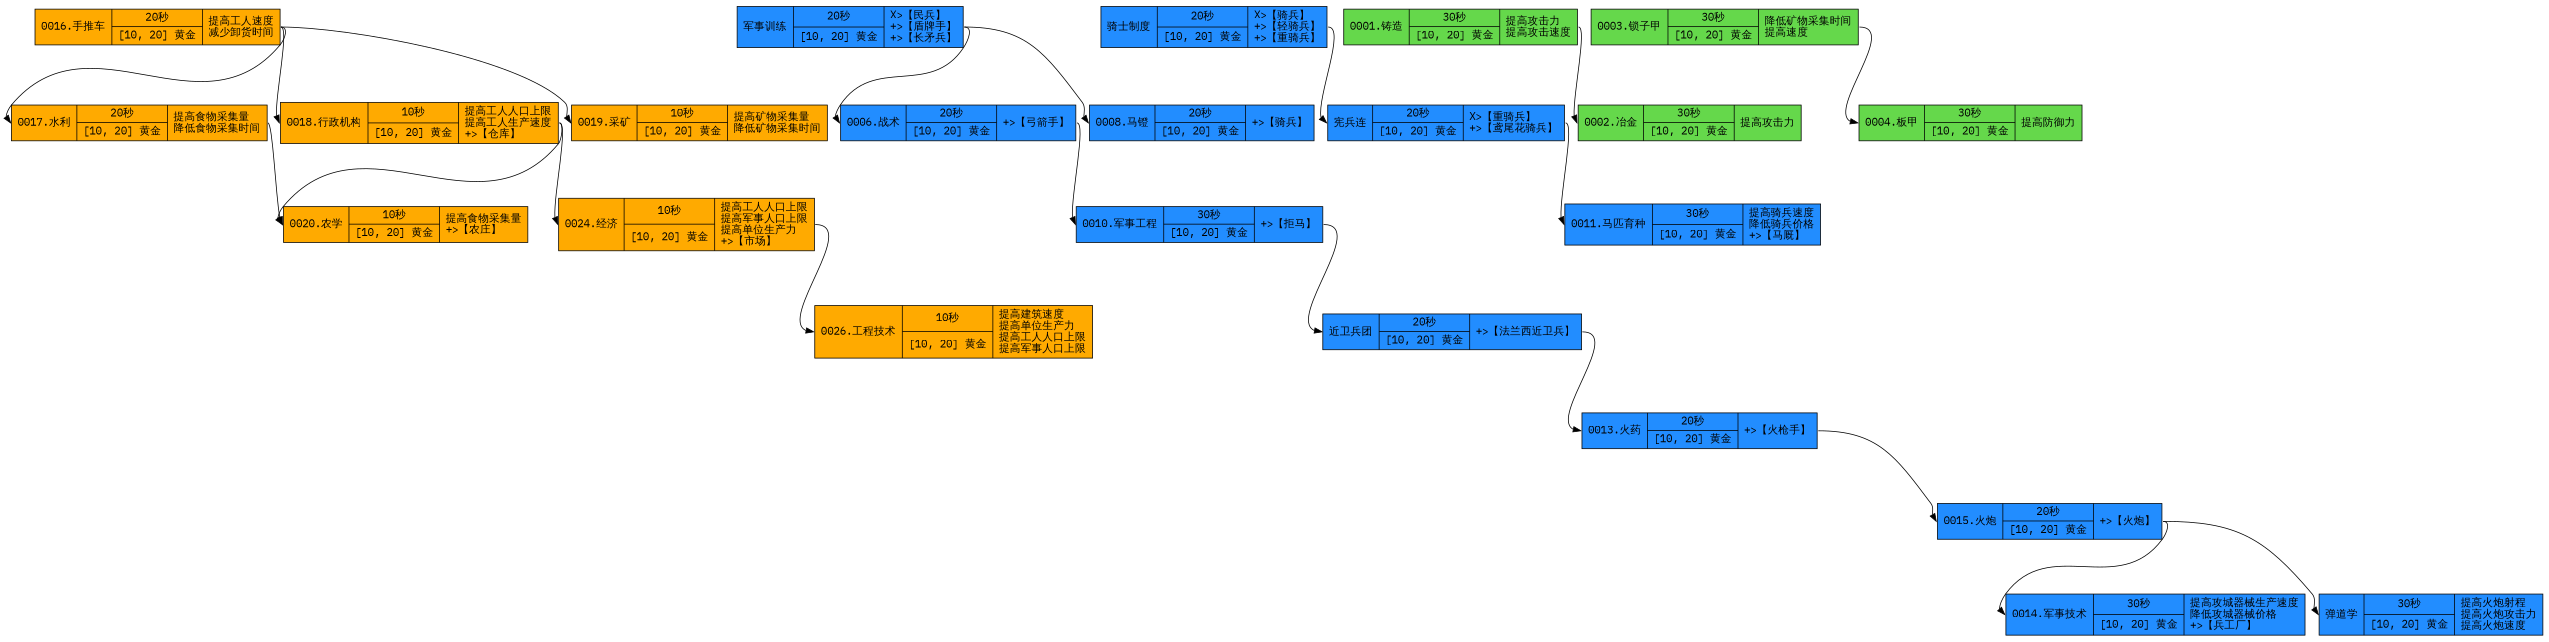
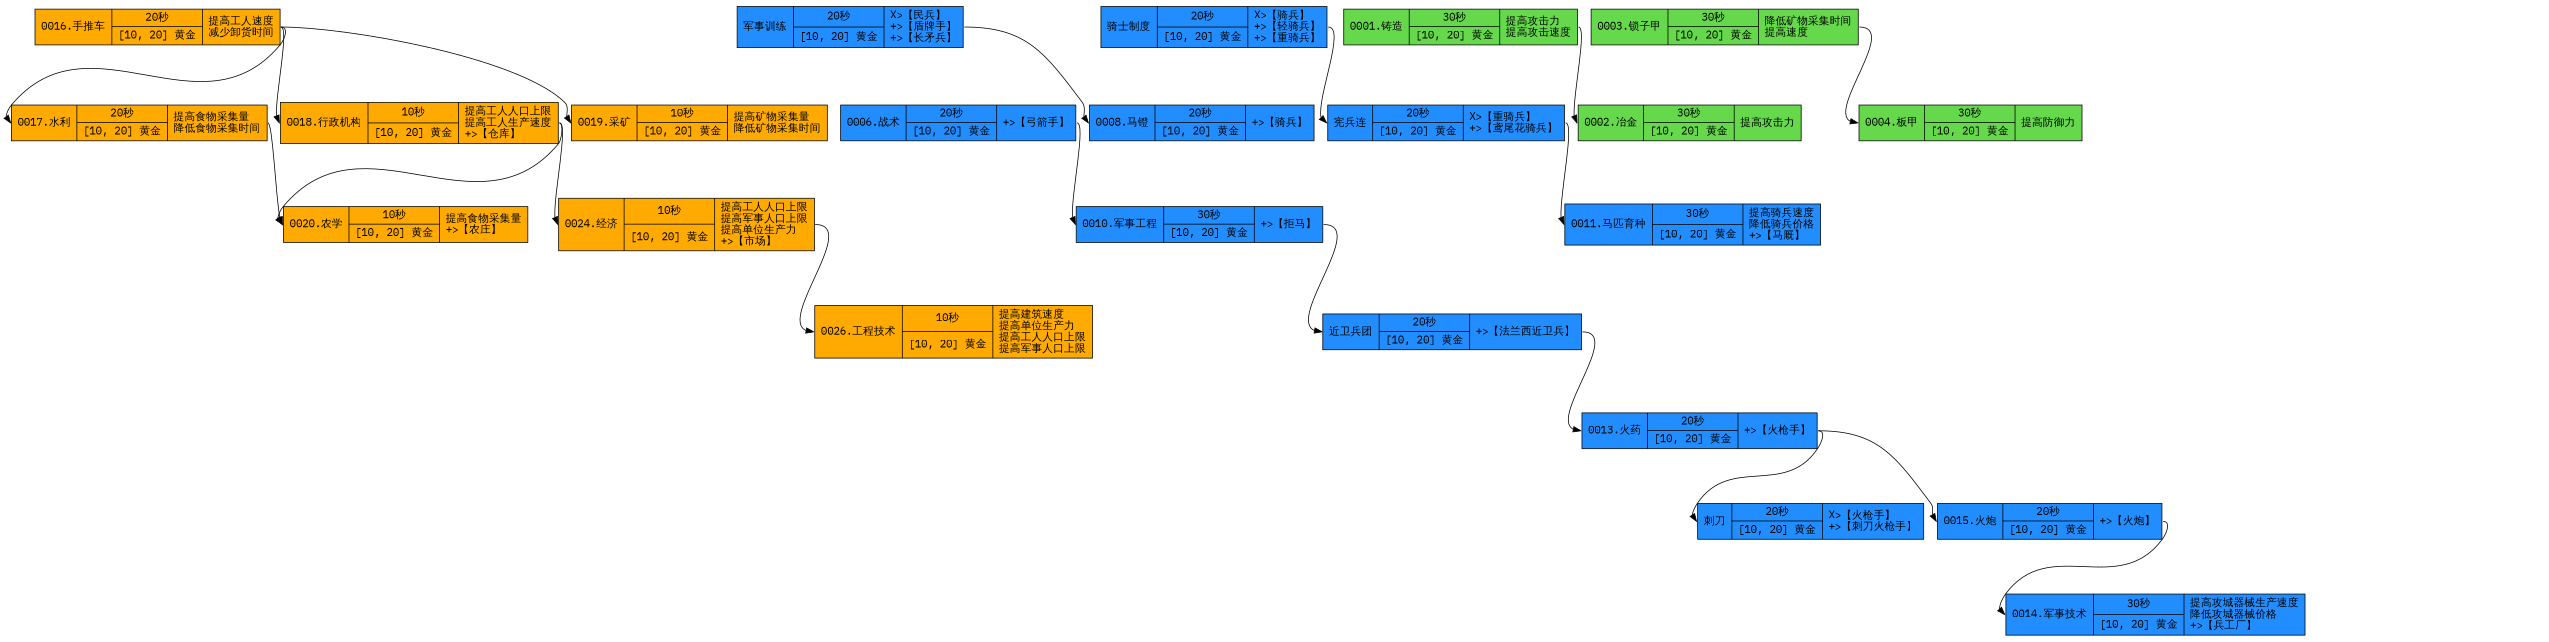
  digraph {
    fontname="IBM Plex Mono"
    rankdir=TB
    ranksep=1
    node [fillcolor="#228dff" fontname="IBM Plex Mono" shape=record style=filled]
    edge [fontname="IBM Plex Mono" headport=w tailport=e]
    n1 [fillcolor="#ffaa00" label="0016.手推车|{<f0>20秒| <f1>[10, 20] 黄金 }|提高工人速度\l减少卸货时间\l"]
    n2 [fillcolor="#ffaa00" label="0017.水利|{<f0>20秒| <f1>[10, 20] 黄金 }|提高食物采集量\l降低食物采集时间\l"]
    n3 [fillcolor="#ffaa00" label="0018.行政机构|{<f0>10秒| <f1>[10, 20] 黄金 }|提高工人人口上限\l提高工人生产速度\l\+\>【仓库】\l"]
    n4 [fillcolor="#ffaa00" label="0019.采矿|{<f0>10秒| <f1>[10, 20] 黄金 }|提高矿物采集量\l降低矿物采集时间\l"]
    n5 [fillcolor="#ffaa00" label="0020.农学|{<f0>10秒| <f1>[10, 20] 黄金 }|提高食物采集量\l\+\>【农庄】\l"]
    n6 [fillcolor="#ffaa00" label="0024.经济|{<f0>10秒| <f1>[10, 20] 黄金 }|提高工人人口上限\l提高军事人口上限\l提高单位生产力\l\+\>【市场】\l"]
    n7 [fillcolor="#ffaa00" label="0026.工程技术|{<f0>10秒| <f1>[10, 20] 黄金 }|提高建筑速度\l提高单位生产力\l提高工人人口上限\l提高军事人口上限\l"]
    n8 [label="军事训练|{<f0>20秒| <f1>[10, 20] 黄金 }|\X\>【民兵】\l\+\>【盾牌手】\l\+\>【长矛兵】\l"]
    n9 [label="0006.战术|{<f0>20秒| <f1>[10, 20] 黄金 }|\+\>【弓箭手】\l"]
    n10 [label="0008.马镫|{<f0>20秒| <f1>[10, 20] 黄金 }|\+\>【骑兵】\l"]
    n11 [label="0010.军事工程|{<f0>30秒| <f1>[10, 20] 黄金 }|\+\>【拒马】\l"]
    n12 [label="近卫兵团|{<f0>20秒| <f1>[10, 20] 黄金 }|\+\>【法兰西近卫兵】\l"]
    n13 [label="骑士制度|{<f0>20秒| <f1>[10, 20] 黄金 }|\X\>【骑兵】\l\+\>【轻骑兵】\l\+\>【重骑兵】\l"]
    n14 [label="宪兵连|{<f0>20秒| <f1>[10, 20] 黄金 }|\X\>【重骑兵】\l\+\>【鸢尾花骑兵】\l"]
    n15 [label="0011.马匹育种|{<f0>30秒| <f1>[10, 20] 黄金 }|提高骑兵速度\l降低骑兵价格\l\+\>【马厩】\l"]
    n16 [label="0013.火药|{<f0>20秒| <f1>[10, 20] 黄金 }|\+\>【火枪手】\l"]
+   n17 [label="刺刀|{<f0>20秒| <f1>[10, 20] 黄金 }|\X\>【火枪手】\l\+\>【刺刀火枪手】\l"]
    n18 [label="0015.火炮|{<f0>20秒| <f1>[10, 20] 黄金 }|\+\>【火炮】\l"]
    n19 [label="0014.军事技术|{<f0>30秒| <f1>[10, 20] 黄金 }|提高攻城器械生产速度\l降低攻城器械价格\l\+\>【兵工厂】\l"]
-   n20 [label="弹道学|{<f0>30秒| <f1>[10, 20] 黄金 }|提高火炮射程\l提高火炮攻击力\l提高火炮速度\l"]
    n21 [fillcolor="#65d84b" label="0001.铸造|{<f0>30秒| <f1>[10, 20] 黄金 }|提高攻击力\l提高攻击速度\l"]
    n22 [fillcolor="#65d84b" label="0002.冶金|{<f0>30秒| <f1>[10, 20] 黄金 }|提高攻击力\l"]
    n23 [fillcolor="#65d84b" label="0003.锁子甲|{<f0>30秒| <f1>[10, 20] 黄金 }|降低矿物采集时间\l提高速度\l"]
    n24 [fillcolor="#65d84b" label="0004.板甲|{<f0>30秒| <f1>[10, 20] 黄金 }|提高防御力\l"]
    n1 -> n2
    n1 -> n3
    n1 -> n4
    n2 -> n5
    n3 -> n5
    n3 -> n6
    n6 -> n7
-   n8 -> n9
    n8 -> n10
    n9 -> n11
    n11 -> n12
    n12 -> n16
    n13 -> n14
    n14 -> n15
+   n16 -> n17
    n16 -> n18
    n18 -> n19
-   n18 -> n20
    n21 -> n22
    n23 -> n24
  }
